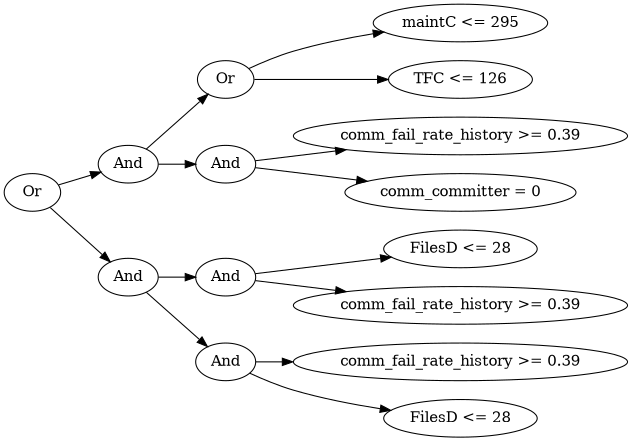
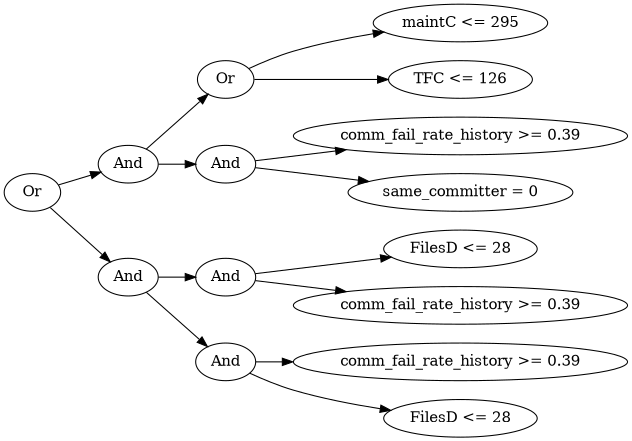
  digraph {
    rankdir=LR
    n1 [height=0.5 label=Or width=0.75]
    n2 [height=0.5 label=And width=0.75]
    n3 [height=0.5 label=And width=0.75]
    n4 [height=0.5 label=Or width=0.75]
    n5 [height=0.5 label=And width=0.75]
    n6 [height=0.5 label=And width=0.75]
    n7 [height=0.5 label=And width=0.75]
    n8 [height=0.5 label="maintC <= 295" width=1.8234]
    n9 [height=0.5 label="TFC <= 126" width=1.5887]
    n10 [height=0.5 label="comm_fail_rate_history >= 0.39" width=3.5566]
-   n11 [height=0.5 label="comm_committer = 0" width=2.3651]
+   n11 [height=0.5 label="same_committer = 0" width=2.3651]
    n12 [height=0.5 label="FilesD <= 28" width=1.6249]
    n13 [height=0.5 label="comm_fail_rate_history >= 0.39" width=3.5566]
    n14 [height=0.5 label="comm_fail_rate_history >= 0.39" width=3.5566]
    n15 [height=0.5 label="FilesD <= 28" width=1.6249]
    n1 -> n2
    n1 -> n3
    n2 -> n4
    n2 -> n5
    n3 -> n6
    n3 -> n7
    n4 -> n8
    n4 -> n9
    n5 -> n10
    n5 -> n11
    n6 -> n12
    n6 -> n13
    n7 -> n14
    n7 -> n15
  }
